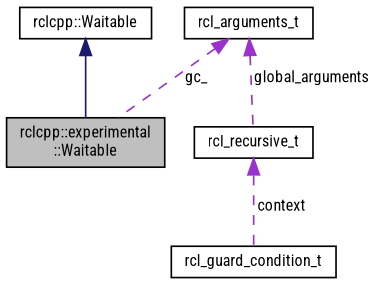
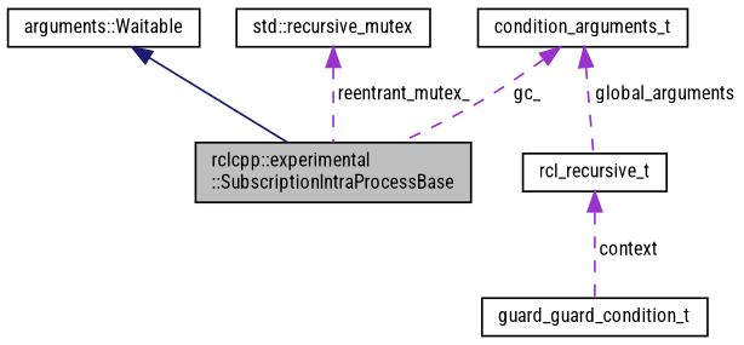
  digraph {
    fontname="Roboto Condensed"
    node [color=black fillcolor=white fontname="Roboto Condensed" fontsize=10 shape=record style=filled]
    edge [color=darkorchid3 dir=back fontname="Roboto Condensed" fontsize=10 labelfontname=Helvetica labelfontsize=10 style=dashed]
-   n1 [fillcolor=grey75 fontcolor=black height=0.2 label="rclcpp::experimental\l::Waitable" width=0.4]
-   n2 [height=0.2 label="rclcpp::Waitable" width=0.4]
-   n4 [height=0.2 label=rcl_guard_condition_t width=0.4]
+   n1 [fillcolor=grey75 fontcolor=black height=0.2 label="rclcpp::experimental\l::SubscriptionIntraProcessBase" width=0.4]
+   n2 [height=0.2 label="arguments::Waitable" width=0.4]
+   n3 [height=0.2 label="std::recursive_mutex" width=0.4]
+   n4 [height=0.2 label=guard_guard_condition_t width=0.4]
    n5 [height=0.2 label=rcl_recursive_t width=0.4]
-   n6 [height=0.2 label=rcl_arguments_t width=0.4]
+   n6 [height=0.2 label=condition_arguments_t width=0.4]
    n2 -> n1 [color=midnightblue style=solid]
+   n3 -> n1 [label=" reentrant_mutex_"]
    n5 -> n4 [label=" context"]
    n6 -> n1 [label=" gc_"]
    n6 -> n5 [label=" global_arguments"]
  }
